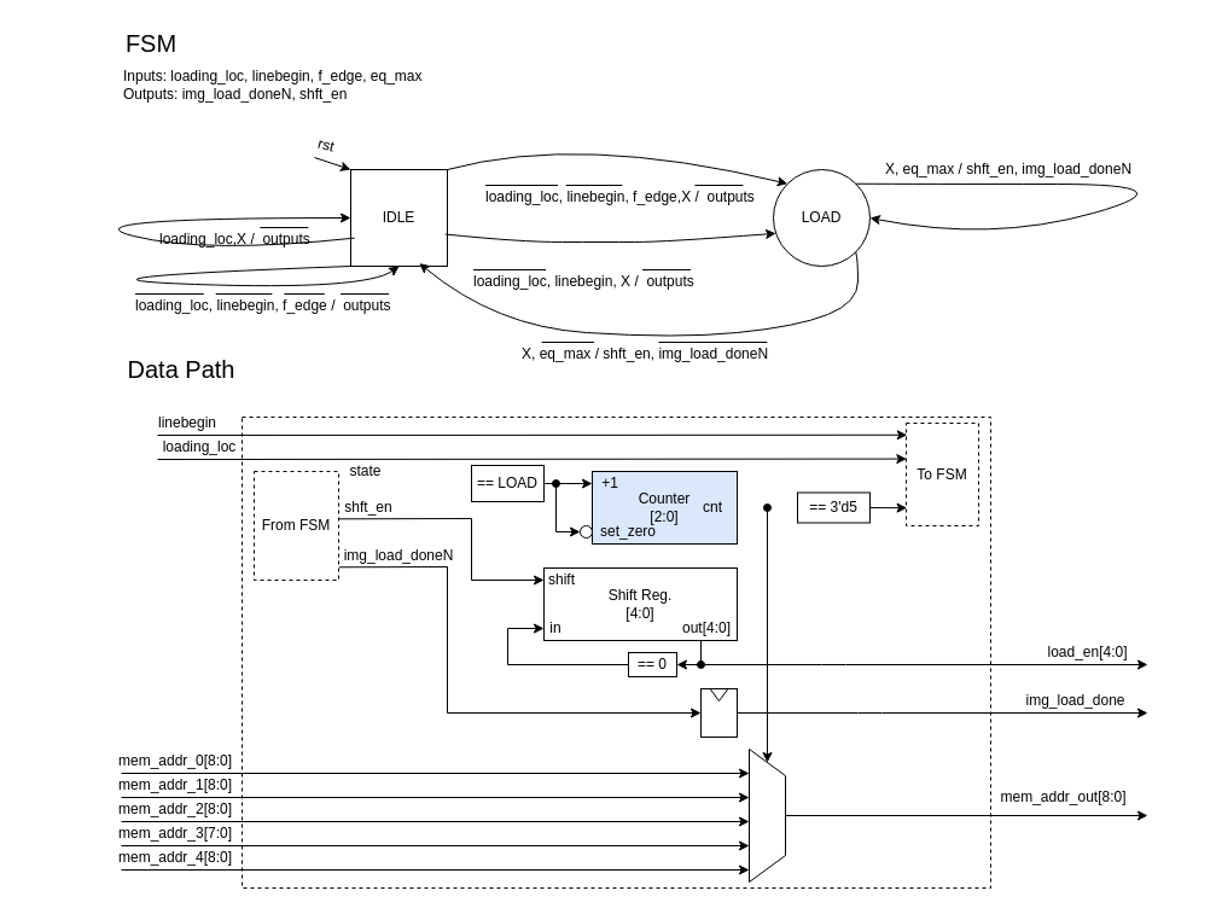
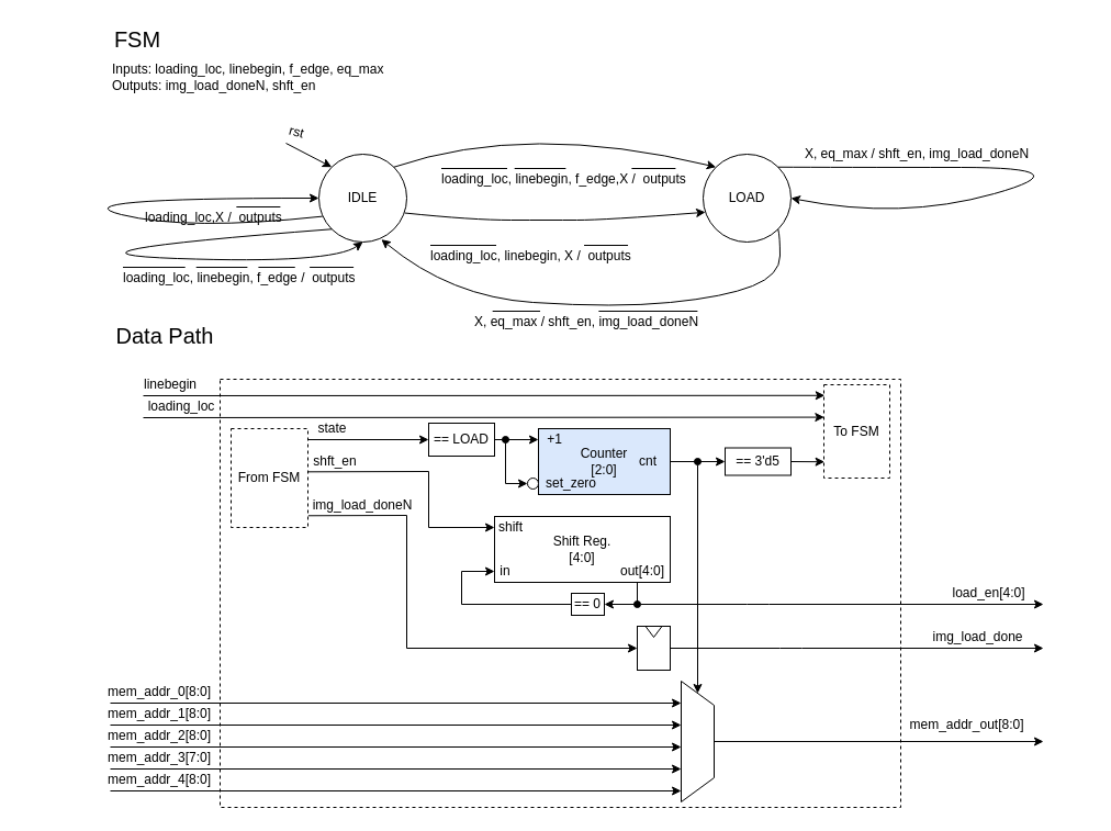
  <mxCell id="0" />
  <mxCell id="1" parent="0" />
  <mxCell id="2" value="&lt;font style=&quot;font-size: 20px&quot;&gt;FSM&lt;/font&gt;" style="text;html=1;strokeColor=none;fillColor=none;align=center;verticalAlign=middle;whiteSpace=wrap;rounded=0;" vertex="1" parent="1"><mxGeometry x="100" y="20" width="50" height="30" as="geometry" /></mxCell>
  <mxCell id="3" value="Inputs: loading_loc, linebegin, f_edge, eq_max&lt;br&gt;Outputs: img_load_doneN, shft_en" style="text;html=1;strokeColor=none;fillColor=none;align=left;verticalAlign=middle;whiteSpace=wrap;rounded=0;" vertex="1" parent="1"><mxGeometry x="100" y="50" width="260" height="40" as="geometry" /></mxCell>
- <mxCell id="4" value="IDLE" style="whiteSpace=wrap;html=1;aspect=fixed;rounded=0;" vertex="1" parent="1"><mxGeometry x="290" y="140" width="80" height="80" as="geometry" /></mxCell>
+ <mxCell id="4" value="IDLE" style="ellipse;whiteSpace=wrap;html=1;aspect=fixed;" vertex="1" parent="1"><mxGeometry x="290" y="140" width="80" height="80" as="geometry" /></mxCell>
  <mxCell id="5" value="LOAD" style="ellipse;whiteSpace=wrap;html=1;aspect=fixed;" vertex="1" parent="1"><mxGeometry x="640" y="140" width="80" height="80" as="geometry" /></mxCell>
  <mxCell id="6" value="" style="endArrow=classic;html=1;entryX=0;entryY=0;entryDx=0;entryDy=0;" edge="1" parent="1" target="4"><mxGeometry width="50" height="50" relative="1" as="geometry"><mxPoint x="260" y="130" as="sourcePoint" /><mxPoint x="300" y="150" as="targetPoint" /></mxGeometry></mxCell>
  <mxCell id="7" value="rst" style="text;html=1;strokeColor=none;fillColor=none;align=center;verticalAlign=middle;whiteSpace=wrap;rounded=0;rotation=15;" vertex="1" parent="1"><mxGeometry x="250" y="110" width="40" height="20" as="geometry" /></mxCell>
  <mxCell id="8" value="&lt;div&gt;&amp;nbsp; &amp;nbsp; &amp;nbsp; &amp;nbsp; &amp;nbsp; &amp;nbsp; &amp;nbsp; &amp;nbsp; &amp;nbsp; &amp;nbsp; &amp;nbsp; &amp;nbsp; &amp;nbsp;&lt;u&gt;&amp;nbsp; &amp;nbsp; &amp;nbsp; &amp;nbsp; &amp;nbsp; &amp;nbsp;&amp;nbsp;&lt;/u&gt;&lt;/div&gt;loading_loc,X / &amp;nbsp;outputs" style="text;html=1;strokeColor=none;fillColor=none;align=left;verticalAlign=middle;whiteSpace=wrap;rounded=0;" vertex="1" parent="1"><mxGeometry x="130" y="175" width="150" height="30" as="geometry" /></mxCell>
  <mxCell id="9" value="" style="curved=1;endArrow=classic;html=1;exitX=0.04;exitY=0.708;exitDx=0;exitDy=0;exitPerimeter=0;entryX=0;entryY=0.5;entryDx=0;entryDy=0;" edge="1" parent="1" source="4" target="4"><mxGeometry width="50" height="50" relative="1" as="geometry"><mxPoint x="290" y="160" as="sourcePoint" /><mxPoint x="340" y="110" as="targetPoint" /><Array as="points"><mxPoint x="170" y="210" /><mxPoint x="50" y="180" /></Array></mxGeometry></mxCell>
  <mxCell id="10" value="&lt;div&gt;&lt;u&gt;&amp;nbsp; &amp;nbsp; &amp;nbsp; &amp;nbsp; &amp;nbsp; &amp;nbsp; &amp;nbsp; &amp;nbsp; &amp;nbsp; &lt;/u&gt;&amp;nbsp; &amp;nbsp; &amp;nbsp; &amp;nbsp; &amp;nbsp; &amp;nbsp; &amp;nbsp; &amp;nbsp; &amp;nbsp; &amp;nbsp; &amp;nbsp; &amp;nbsp;&amp;nbsp;&lt;u&gt;&amp;nbsp; &amp;nbsp; &amp;nbsp; &amp;nbsp; &amp;nbsp; &amp;nbsp;&amp;nbsp;&lt;/u&gt;&lt;/div&gt;loading_loc, linebegin, X / &amp;nbsp;outputs" style="text;html=1;strokeColor=none;fillColor=none;align=left;verticalAlign=middle;whiteSpace=wrap;rounded=0;" vertex="1" parent="1"><mxGeometry x="390" y="210" width="200" height="30" as="geometry" /></mxCell>
  <mxCell id="11" value="" style="curved=1;endArrow=classic;html=1;entryX=0;entryY=0;entryDx=0;entryDy=0;exitX=1;exitY=0;exitDx=0;exitDy=0;" edge="1" parent="1" source="4" target="5"><mxGeometry width="50" height="50" relative="1" as="geometry"><mxPoint x="305" y="210" as="sourcePoint" /><mxPoint x="355" y="160" as="targetPoint" /><Array as="points"><mxPoint x="480" y="110" /></Array></mxGeometry></mxCell>
  <mxCell id="12" value="&lt;div&gt;&lt;u&gt;&amp;nbsp; &amp;nbsp; &amp;nbsp; &amp;nbsp; &amp;nbsp; &amp;nbsp; &amp;nbsp; &amp;nbsp; &amp;nbsp;&lt;/u&gt;&amp;nbsp; &amp;nbsp;&lt;u&gt; &amp;nbsp; &amp;nbsp; &amp;nbsp; &amp;nbsp; &amp;nbsp; &amp;nbsp; &amp;nbsp;&lt;/u&gt;&amp;nbsp; &amp;nbsp;&lt;u&gt;&amp;nbsp; &amp;nbsp; &amp;nbsp; &amp;nbsp; &amp;nbsp; &lt;/u&gt;&amp;nbsp; &amp;nbsp;&amp;nbsp;&lt;u&gt;&amp;nbsp; &amp;nbsp; &amp;nbsp; &amp;nbsp; &amp;nbsp; &amp;nbsp;&amp;nbsp;&lt;/u&gt;&lt;/div&gt;loading_loc, linebegin, f_edge / &amp;nbsp;outputs" style="text;html=1;strokeColor=none;fillColor=none;align=left;verticalAlign=middle;whiteSpace=wrap;rounded=0;" vertex="1" parent="1"><mxGeometry x="110" y="230" width="250" height="30" as="geometry" /></mxCell>
  <mxCell id="13" value="" style="curved=1;endArrow=classic;html=1;exitX=0;exitY=1;exitDx=0;exitDy=0;entryX=0.5;entryY=1;entryDx=0;entryDy=0;" edge="1" parent="1" source="4" target="4"><mxGeometry width="50" height="50" relative="1" as="geometry"><mxPoint x="350" y="240" as="sourcePoint" /><mxPoint x="400" y="190" as="targetPoint" /><Array as="points"><mxPoint x="20" y="230" /><mxPoint x="302" y="240" /></Array></mxGeometry></mxCell>
  <mxCell id="14" value="" style="curved=1;endArrow=classic;html=1;exitX=0.978;exitY=0.669;exitDx=0;exitDy=0;entryX=0.026;entryY=0.66;entryDx=0;entryDy=0;exitPerimeter=0;entryPerimeter=0;" edge="1" parent="1" source="4" target="5"><mxGeometry width="50" height="50" relative="1" as="geometry"><mxPoint x="410" y="220" as="sourcePoint" /><mxPoint x="460" y="170" as="targetPoint" /><Array as="points"><mxPoint x="430" y="200" /><mxPoint x="500" y="200" /><mxPoint x="550" y="200" /></Array></mxGeometry></mxCell>
  <mxCell id="15" value="&lt;div&gt;&lt;u&gt;&amp;nbsp; &amp;nbsp; &amp;nbsp; &amp;nbsp; &amp;nbsp; &amp;nbsp; &amp;nbsp; &amp;nbsp; &amp;nbsp;&amp;nbsp;&lt;/u&gt;&amp;nbsp;&amp;nbsp;&lt;u&gt;&amp;nbsp; &amp;nbsp; &amp;nbsp; &amp;nbsp; &amp;nbsp; &amp;nbsp; &amp;nbsp;&amp;nbsp;&lt;/u&gt;&amp;nbsp; &amp;nbsp; &amp;nbsp; &amp;nbsp; &amp;nbsp; &amp;nbsp; &amp;nbsp; &amp;nbsp; &amp;nbsp;&amp;nbsp;&lt;u&gt;&amp;nbsp; &amp;nbsp; &amp;nbsp; &amp;nbsp; &amp;nbsp; &amp;nbsp;&amp;nbsp;&lt;/u&gt;&lt;/div&gt;loading_loc, linebegin, f_edge,X / &amp;nbsp;outputs" style="text;html=1;strokeColor=none;fillColor=none;align=left;verticalAlign=middle;whiteSpace=wrap;rounded=0;" vertex="1" parent="1"><mxGeometry x="400" y="140" width="230" height="30" as="geometry" /></mxCell>
  <mxCell id="16" value="" style="curved=1;endArrow=classic;html=1;exitX=1;exitY=0;exitDx=0;exitDy=0;entryX=1;entryY=0.5;entryDx=0;entryDy=0;" edge="1" parent="1" source="5" target="5"><mxGeometry width="50" height="50" relative="1" as="geometry"><mxPoint x="710" y="140" as="sourcePoint" /><mxPoint x="750" y="100" as="targetPoint" /><Array as="points"><mxPoint x="760" y="152" /><mxPoint x="990" y="152" /><mxPoint x="820" y="200" /></Array></mxGeometry></mxCell>
  <mxCell id="17" value="X, eq_max / shft_en,&lt;span style=&quot;text-align: left&quot;&gt;&amp;nbsp;img_load_doneN&lt;/span&gt;" style="text;html=1;strokeColor=none;fillColor=none;align=center;verticalAlign=middle;whiteSpace=wrap;rounded=0;" vertex="1" parent="1"><mxGeometry x="710" y="130" width="250" height="20" as="geometry" /></mxCell>
  <mxCell id="18" value="&amp;nbsp; &amp;nbsp; &amp;nbsp;&lt;u&gt;&amp;nbsp; &amp;nbsp; &amp;nbsp; &amp;nbsp; &amp;nbsp; &amp;nbsp; &amp;nbsp;&lt;/u&gt;&amp;nbsp; &amp;nbsp; &amp;nbsp; &amp;nbsp; &amp;nbsp; &amp;nbsp; &amp;nbsp; &amp;nbsp;&amp;nbsp;&lt;u&gt;&amp;nbsp; &amp;nbsp; &amp;nbsp; &amp;nbsp; &amp;nbsp; &amp;nbsp; &amp;nbsp; &amp;nbsp; &amp;nbsp; &amp;nbsp; &amp;nbsp; &amp;nbsp; &amp;nbsp; &amp;nbsp;&lt;/u&gt;&lt;br&gt;X, eq_max / shft_en, img_load_doneN" style="text;html=1;strokeColor=none;fillColor=none;align=left;verticalAlign=middle;whiteSpace=wrap;rounded=0;" vertex="1" parent="1"><mxGeometry x="430" y="270" width="230" height="30" as="geometry" /></mxCell>
  <mxCell id="19" value="" style="curved=1;endArrow=classic;html=1;entryX=0.711;entryY=0.97;entryDx=0;entryDy=0;entryPerimeter=0;exitX=1;exitY=1;exitDx=0;exitDy=0;" edge="1" parent="1" source="5" target="4"><mxGeometry width="50" height="50" relative="1" as="geometry"><mxPoint x="660" y="215" as="sourcePoint" /><mxPoint x="710" y="165" as="targetPoint" /><Array as="points"><mxPoint x="710" y="215" /><mxPoint x="710" y="250" /><mxPoint x="660" y="270" /><mxPoint x="560" y="280" /><mxPoint x="410" y="270" /></Array></mxGeometry></mxCell>
  <mxCell id="20" value="&lt;font style=&quot;font-size: 20px&quot;&gt;Data Path&lt;/font&gt;" style="text;html=1;strokeColor=none;fillColor=none;align=center;verticalAlign=middle;whiteSpace=wrap;rounded=0;" vertex="1" parent="1"><mxGeometry x="100" y="280" width="100" height="50" as="geometry" /></mxCell>
  <mxCell id="21" value="Counter&lt;br&gt;[2:0]" style="rounded=0;whiteSpace=wrap;html=1;fillColor=#dae8fc;" vertex="1" parent="1"><mxGeometry x="490" y="390" width="120" height="60" as="geometry" /></mxCell>
  <mxCell id="22" value="+1" style="text;html=1;strokeColor=none;fillColor=none;align=center;verticalAlign=middle;whiteSpace=wrap;rounded=0;" vertex="1" parent="1"><mxGeometry x="490" y="390" width="30" height="20" as="geometry" /></mxCell>
  <mxCell id="23" value="set_zero" style="text;html=1;strokeColor=none;fillColor=none;align=center;verticalAlign=middle;whiteSpace=wrap;rounded=0;" vertex="1" parent="1"><mxGeometry x="490" y="430" width="60" height="20" as="geometry" /></mxCell>
  <mxCell id="24" value="cnt" style="text;html=1;strokeColor=none;fillColor=none;align=center;verticalAlign=middle;whiteSpace=wrap;rounded=0;" vertex="1" parent="1"><mxGeometry x="570" y="410" width="40" height="20" as="geometry" /></mxCell>
  <mxCell id="25" value="From FSM" style="text;html=1;strokeColor=#000000;fillColor=none;align=center;verticalAlign=middle;whiteSpace=wrap;rounded=0;dashed=1;" vertex="1" parent="1"><mxGeometry x="210" y="390" width="70" height="90" as="geometry" /></mxCell>
+ <mxCell id="26" value="" style="endArrow=classic;html=1;exitX=0;exitY=1;exitDx=0;exitDy=0;entryX=0;entryY=0.5;entryDx=0;entryDy=0;" edge="1" parent="1" source="31" target="27"><mxGeometry width="50" height="50" relative="1" as="geometry"><mxPoint x="320" y="400" as="sourcePoint" /><mxPoint x="370" y="400" as="targetPoint" /></mxGeometry></mxCell>
  <mxCell id="27" value="== LOAD" style="rounded=0;whiteSpace=wrap;html=1;" vertex="1" parent="1"><mxGeometry x="390" y="385" width="60" height="30" as="geometry" /></mxCell>
  <mxCell id="28" value="" style="endArrow=classic;html=1;exitX=1;exitY=0.5;exitDx=0;exitDy=0;entryX=0;entryY=0.5;entryDx=0;entryDy=0;" edge="1" parent="1" source="27" target="22"><mxGeometry width="50" height="50" relative="1" as="geometry"><mxPoint x="390" y="440" as="sourcePoint" /><mxPoint x="440" y="390" as="targetPoint" /></mxGeometry></mxCell>
  <mxCell id="29" value="" style="ellipse;whiteSpace=wrap;html=1;aspect=fixed;strokeColor=#000000;" vertex="1" parent="1"><mxGeometry x="480" y="435" width="10" height="10" as="geometry" /></mxCell>
  <mxCell id="30" value="" style="endArrow=classic;html=1;entryX=0;entryY=0.5;entryDx=0;entryDy=0;rounded=0;startArrow=oval;startFill=1;" edge="1" parent="1" target="29"><mxGeometry width="50" height="50" relative="1" as="geometry"><mxPoint x="460" y="400" as="sourcePoint" /><mxPoint x="460" y="440" as="targetPoint" /><Array as="points"><mxPoint x="460" y="440" /></Array></mxGeometry></mxCell>
  <mxCell id="31" value="state" style="text;html=1;strokeColor=none;fillColor=none;align=center;verticalAlign=middle;whiteSpace=wrap;rounded=0;" vertex="1" parent="1"><mxGeometry x="280" y="380" width="45" height="20" as="geometry" /></mxCell>
  <mxCell id="32" value="Shift Reg.&lt;br&gt;[4:0]" style="rounded=0;whiteSpace=wrap;html=1;strokeColor=#000000;" vertex="1" parent="1"><mxGeometry x="450" y="470" width="160" height="60" as="geometry" /></mxCell>
  <mxCell id="33" value="shift" style="text;html=1;strokeColor=none;fillColor=none;align=center;verticalAlign=middle;whiteSpace=wrap;rounded=0;" vertex="1" parent="1"><mxGeometry x="450" y="470" width="30" height="20" as="geometry" /></mxCell>
  <mxCell id="34" value="in" style="text;html=1;strokeColor=none;fillColor=none;align=center;verticalAlign=middle;whiteSpace=wrap;rounded=0;" vertex="1" parent="1"><mxGeometry x="450" y="510" width="20" height="20" as="geometry" /></mxCell>
  <mxCell id="35" value="out[4:0]" style="text;html=1;strokeColor=none;fillColor=none;align=center;verticalAlign=middle;whiteSpace=wrap;rounded=0;" vertex="1" parent="1"><mxGeometry x="560" y="510" width="50" height="20" as="geometry" /></mxCell>
  <mxCell id="36" value="" style="endArrow=classic;html=1;entryX=0;entryY=0.5;entryDx=0;entryDy=0;exitX=1.005;exitY=0.437;exitDx=0;exitDy=0;exitPerimeter=0;rounded=0;" edge="1" parent="1" source="25" target="33"><mxGeometry width="50" height="50" relative="1" as="geometry"><mxPoint x="310" y="430" as="sourcePoint" /><mxPoint x="560" y="400" as="targetPoint" /><Array as="points"><mxPoint x="390" y="429" /><mxPoint x="390" y="480" /></Array></mxGeometry></mxCell>
  <mxCell id="37" value="== 3'd5" style="rounded=0;whiteSpace=wrap;html=1;strokeColor=#000000;" vertex="1" parent="1"><mxGeometry x="660" y="407.5" width="60" height="25" as="geometry" /></mxCell>
+ <mxCell id="38" value="" style="endArrow=classic;html=1;exitX=1;exitY=0.5;exitDx=0;exitDy=0;entryX=0;entryY=0.5;entryDx=0;entryDy=0;" edge="1" parent="1" source="24" target="37"><mxGeometry width="50" height="50" relative="1" as="geometry"><mxPoint x="640" y="330" as="sourcePoint" /><mxPoint x="650" y="420" as="targetPoint" /></mxGeometry></mxCell>
  <mxCell id="39" value="" style="rounded=0;whiteSpace=wrap;html=1;strokeColor=#000000;" vertex="1" parent="1"><mxGeometry x="580" y="570" width="30" height="40" as="geometry" /></mxCell>
  <mxCell id="40" value="" style="triangle;whiteSpace=wrap;html=1;strokeColor=#000000;direction=south;" vertex="1" parent="1"><mxGeometry x="587.5" y="570" width="15" height="10" as="geometry" /></mxCell>
- <mxCell id="41" value="== 0" style="rounded=0;whiteSpace=wrap;html=1;strokeColor=#000000;" vertex="1" parent="1"><mxGeometry x="520" y="540" width="40" height="20" as="geometry" /></mxCell>
+ <mxCell id="41" value="== 0" style="rounded=0;whiteSpace=wrap;html=1;strokeColor=#000000;" vertex="1" parent="1"><mxGeometry x="520" y="540" width="30" height="20" as="geometry" /></mxCell>
  <mxCell id="42" value="" style="endArrow=classic;html=1;entryX=1;entryY=0.5;entryDx=0;entryDy=0;rounded=0;" edge="1" parent="1" target="41"><mxGeometry width="50" height="50" relative="1" as="geometry"><mxPoint x="580" y="530" as="sourcePoint" /><mxPoint x="630" y="480" as="targetPoint" /><Array as="points"><mxPoint x="580" y="550" /></Array></mxGeometry></mxCell>
  <mxCell id="43" value="" style="endArrow=classic;html=1;exitX=0;exitY=0.5;exitDx=0;exitDy=0;entryX=0;entryY=0.5;entryDx=0;entryDy=0;rounded=0;" edge="1" parent="1" source="41" target="34"><mxGeometry width="50" height="50" relative="1" as="geometry"><mxPoint x="540" y="540" as="sourcePoint" /><mxPoint x="590" y="490" as="targetPoint" /><Array as="points"><mxPoint x="420" y="550" /><mxPoint x="420" y="520" /></Array></mxGeometry></mxCell>
  <mxCell id="44" value="" style="endArrow=classic;html=1;entryX=0;entryY=0.5;entryDx=0;entryDy=0;rounded=0;exitX=1.006;exitY=0.881;exitDx=0;exitDy=0;exitPerimeter=0;" edge="1" parent="1" source="25" target="39"><mxGeometry width="50" height="50" relative="1" as="geometry"><mxPoint x="283" y="469" as="sourcePoint" /><mxPoint x="590" y="490" as="targetPoint" /><Array as="points"><mxPoint x="370" y="469" /><mxPoint x="370" y="590" /></Array></mxGeometry></mxCell>
  <mxCell id="45" value="" style="endArrow=classic;html=1;startArrow=oval;startFill=1;" edge="1" parent="1"><mxGeometry width="50" height="50" relative="1" as="geometry"><mxPoint x="580" y="550" as="sourcePoint" /><mxPoint x="950" y="550" as="targetPoint" /><Array as="points"><mxPoint x="690" y="550" /></Array></mxGeometry></mxCell>
  <mxCell id="46" value="" style="endArrow=classic;html=1;exitX=1;exitY=0.5;exitDx=0;exitDy=0;" edge="1" parent="1" source="39"><mxGeometry width="50" height="50" relative="1" as="geometry"><mxPoint x="540" y="540" as="sourcePoint" /><mxPoint x="950" y="590" as="targetPoint" /><Array as="points"><mxPoint x="720" y="590" /></Array></mxGeometry></mxCell>
  <mxCell id="47" value="" style="endArrow=classic;html=1;entryX=0.01;entryY=0.826;entryDx=0;entryDy=0;entryPerimeter=0;" edge="1" parent="1" target="48"><mxGeometry width="50" height="50" relative="1" as="geometry"><mxPoint x="720" y="420" as="sourcePoint" /><mxPoint x="730" y="440" as="targetPoint" /></mxGeometry></mxCell>
  <mxCell id="48" value="To FSM" style="text;html=1;strokeColor=#000000;fillColor=none;align=center;verticalAlign=middle;whiteSpace=wrap;rounded=0;dashed=1;" vertex="1" parent="1"><mxGeometry x="750" y="350" width="60" height="85" as="geometry" /></mxCell>
  <mxCell id="49" value="shft_en" style="text;html=1;strokeColor=none;fillColor=none;align=center;verticalAlign=middle;whiteSpace=wrap;rounded=0;" vertex="1" parent="1"><mxGeometry x="280" y="410" width="50" height="20" as="geometry" /></mxCell>
  <mxCell id="50" value="img_load_doneN" style="text;html=1;strokeColor=none;fillColor=none;align=center;verticalAlign=middle;whiteSpace=wrap;rounded=0;" vertex="1" parent="1"><mxGeometry x="280" y="450" width="100" height="20" as="geometry" /></mxCell>
  <mxCell id="51" value="" style="endArrow=classic;html=1;startArrow=oval;startFill=1;entryX=0;entryY=0.5;entryDx=0;entryDy=0;" edge="1" parent="1" target="52"><mxGeometry width="50" height="50" relative="1" as="geometry"><mxPoint x="635" y="420" as="sourcePoint" /><mxPoint x="640" y="630" as="targetPoint" /></mxGeometry></mxCell>
  <mxCell id="52" value="" style="shape=trapezoid;perimeter=trapezoidPerimeter;whiteSpace=wrap;html=1;strokeColor=#000000;direction=south;" vertex="1" parent="1"><mxGeometry x="620" y="620" width="30" height="110" as="geometry" /></mxCell>
  <mxCell id="53" value="" style="endArrow=classic;html=1;exitX=0;exitY=0;exitDx=0;exitDy=0;" edge="1" parent="1" source="62"><mxGeometry width="50" height="50" relative="1" as="geometry"><mxPoint x="120" y="700" as="sourcePoint" /><mxPoint x="620" y="700" as="targetPoint" /></mxGeometry></mxCell>
  <mxCell id="54" value="" style="endArrow=classic;html=1;exitX=0;exitY=0;exitDx=0;exitDy=0;" edge="1" parent="1" source="61"><mxGeometry width="50" height="50" relative="1" as="geometry"><mxPoint x="120" y="680" as="sourcePoint" /><mxPoint x="620" y="680" as="targetPoint" /></mxGeometry></mxCell>
  <mxCell id="55" value="" style="endArrow=classic;html=1;exitX=0;exitY=0;exitDx=0;exitDy=0;" edge="1" parent="1" source="60"><mxGeometry width="50" height="50" relative="1" as="geometry"><mxPoint x="120" y="660" as="sourcePoint" /><mxPoint x="620" y="660" as="targetPoint" /></mxGeometry></mxCell>
  <mxCell id="56" value="" style="endArrow=classic;html=1;exitX=0;exitY=0;exitDx=0;exitDy=0;" edge="1" parent="1" source="59"><mxGeometry width="50" height="50" relative="1" as="geometry"><mxPoint x="120" y="640" as="sourcePoint" /><mxPoint x="620" y="640" as="targetPoint" /></mxGeometry></mxCell>
  <mxCell id="57" value="" style="endArrow=classic;html=1;exitX=0;exitY=1;exitDx=0;exitDy=0;" edge="1" parent="1" source="62"><mxGeometry width="50" height="50" relative="1" as="geometry"><mxPoint x="120" y="720" as="sourcePoint" /><mxPoint x="620" y="720" as="targetPoint" /></mxGeometry></mxCell>
  <mxCell id="58" value="mem_addr_0&lt;span&gt;[8:0]&lt;/span&gt;" style="text;html=1;strokeColor=none;fillColor=none;align=center;verticalAlign=middle;whiteSpace=wrap;rounded=0;" vertex="1" parent="1"><mxGeometry x="100" y="620" width="90" height="20" as="geometry" /></mxCell>
  <mxCell id="59" value="mem_addr_1&lt;span&gt;[8:0]&lt;/span&gt;" style="text;html=1;strokeColor=none;fillColor=none;align=center;verticalAlign=middle;whiteSpace=wrap;rounded=0;" vertex="1" parent="1"><mxGeometry x="100" y="640" width="90" height="20" as="geometry" /></mxCell>
  <mxCell id="60" value="mem_addr_2&lt;span&gt;[8:0]&lt;/span&gt;" style="text;html=1;strokeColor=none;fillColor=none;align=center;verticalAlign=middle;whiteSpace=wrap;rounded=0;" vertex="1" parent="1"><mxGeometry x="100" y="660" width="90" height="20" as="geometry" /></mxCell>
  <mxCell id="61" value="mem_addr_3&lt;span&gt;[7:0]&lt;/span&gt;" style="text;html=1;strokeColor=none;fillColor=none;align=center;verticalAlign=middle;whiteSpace=wrap;rounded=0;" vertex="1" parent="1"><mxGeometry x="100" y="680" width="90" height="20" as="geometry" /></mxCell>
  <mxCell id="62" value="mem_addr_4&lt;span&gt;[8:0]&lt;/span&gt;" style="text;html=1;strokeColor=none;fillColor=none;align=center;verticalAlign=middle;whiteSpace=wrap;rounded=0;" vertex="1" parent="1"><mxGeometry x="100" y="700" width="90" height="20" as="geometry" /></mxCell>
  <mxCell id="63" value="img_load_done" style="text;html=1;align=center;verticalAlign=middle;resizable=0;points=[];autosize=1;" vertex="1" parent="1"><mxGeometry x="840" y="570" width="100" height="20" as="geometry" /></mxCell>
  <mxCell id="64" value="load_en[4:0]" style="text;html=1;align=center;verticalAlign=middle;resizable=0;points=[];autosize=1;" vertex="1" parent="1"><mxGeometry x="860" y="530" width="80" height="20" as="geometry" /></mxCell>
  <mxCell id="65" value="" style="endArrow=classic;html=1;exitX=0.5;exitY=0;exitDx=0;exitDy=0;" edge="1" parent="1" source="52"><mxGeometry width="50" height="50" relative="1" as="geometry"><mxPoint x="690" y="560" as="sourcePoint" /><mxPoint x="950" y="675" as="targetPoint" /></mxGeometry></mxCell>
  <mxCell id="66" value="mem_addr_out[8:0]" style="text;html=1;align=center;verticalAlign=middle;resizable=0;points=[];autosize=1;" vertex="1" parent="1"><mxGeometry x="820" y="650" width="120" height="20" as="geometry" /></mxCell>
  <mxCell id="67" value="" style="rounded=0;whiteSpace=wrap;html=1;strokeColor=#000000;fillColor=none;dashed=1;" vertex="1" parent="1"><mxGeometry x="200" y="345" width="620" height="390" as="geometry" /></mxCell>
  <mxCell id="68" value="" style="endArrow=classic;html=1;entryX=0.013;entryY=0.115;entryDx=0;entryDy=0;entryPerimeter=0;" edge="1" parent="1" target="48"><mxGeometry width="50" height="50" relative="1" as="geometry"><mxPoint x="130" y="360" as="sourcePoint" /><mxPoint x="740" y="360" as="targetPoint" /></mxGeometry></mxCell>
  <mxCell id="69" value="" style="endArrow=classic;html=1;entryX=0.006;entryY=0.348;entryDx=0;entryDy=0;entryPerimeter=0;" edge="1" parent="1" target="48"><mxGeometry width="50" height="50" relative="1" as="geometry"><mxPoint x="130" y="380" as="sourcePoint" /><mxPoint x="700" y="380" as="targetPoint" /></mxGeometry></mxCell>
  <mxCell id="70" value="loading_loc" style="text;html=1;strokeColor=none;fillColor=none;align=center;verticalAlign=middle;whiteSpace=wrap;rounded=0;dashed=1;" vertex="1" parent="1"><mxGeometry x="130" y="360" width="70" height="20" as="geometry" /></mxCell>
  <mxCell id="71" value="linebegin" style="text;html=1;strokeColor=none;fillColor=none;align=center;verticalAlign=middle;whiteSpace=wrap;rounded=0;dashed=1;" vertex="1" parent="1"><mxGeometry x="130" y="340" width="50" height="20" as="geometry" /></mxCell>
